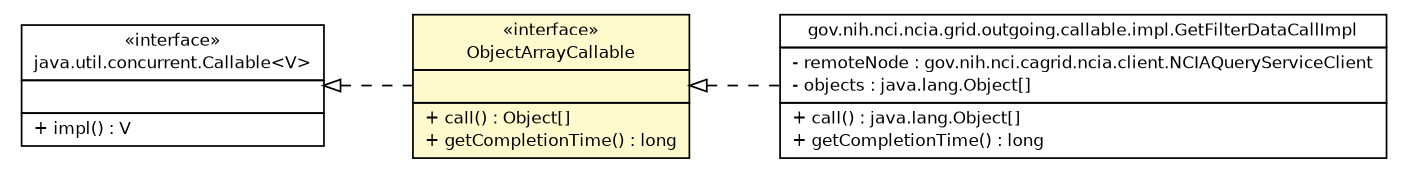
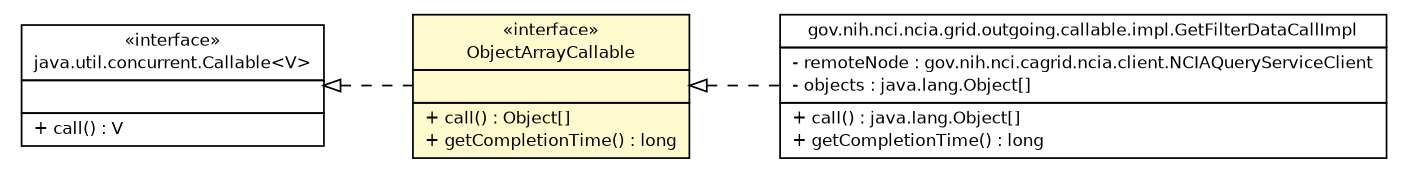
  digraph {
    rankdir=LR
    node [fontcolor=black fontname=Helvetica fontsize=10.0 shape=plaintext]
    edge [arrowtail=empty dir=back fontname=Helvetica fontsize=10 headport=p labelfontname=Helvetica labelfontsize=10 style=dashed tailport=p]
    n1 [label=<<table border="0" cellborder="1" cellspacing="0" cellpadding="2" port="p" bgcolor="lemonChiffon" href="./ObjectArrayCallable.html"> 		<tr><td><table border="0" cellspacing="0" cellpadding="1"> 			<tr><td> &laquo;interface&raquo; </td></tr> 			<tr><td> ObjectArrayCallable </td></tr> 		</table></td></tr> 		<tr><td><table border="0" cellspacing="0" cellpadding="1"> 			<tr><td align="left">  </td></tr> 		</table></td></tr> 		<tr><td><table border="0" cellspacing="0" cellpadding="1"> 			<tr><td align="left"> + call() : Object[] </td></tr> 			<tr><td align="left"> + getCompletionTime() : long </td></tr> 		</table></td></tr> 		</table>>]
    n2 [label=<<table border="0" cellborder="1" cellspacing="0" cellpadding="2" port="p" href="./impl/GetFilterDataCallImpl.html"> 		<tr><td><table border="0" cellspacing="0" cellpadding="1"> 			<tr><td> gov.nih.nci.ncia.grid.outgoing.callable.impl.GetFilterDataCallImpl </td></tr> 		</table></td></tr> 		<tr><td><table border="0" cellspacing="0" cellpadding="1"> 			<tr><td align="left"> - remoteNode : gov.nih.nci.cagrid.ncia.client.NCIAQueryServiceClient </td></tr> 			<tr><td align="left"> - objects : java.lang.Object[] </td></tr> 		</table></td></tr> 		<tr><td><table border="0" cellspacing="0" cellpadding="1"> 			<tr><td align="left"> + call() : java.lang.Object[] </td></tr> 			<tr><td align="left"> + getCompletionTime() : long </td></tr> 		</table></td></tr> 		</table>>]
-   n3 [label=<<table border="0" cellborder="1" cellspacing="0" cellpadding="2" port="p" href="http://java.sun.com/j2se/1.4.2/docs/api/java/util/concurrent/Callable.html"> 		<tr><td><table border="0" cellspacing="0" cellpadding="1"> 			<tr><td> &laquo;interface&raquo; </td></tr> 			<tr><td> java.util.concurrent.Callable&lt;V&gt; </td></tr> 		</table></td></tr> 		<tr><td><table border="0" cellspacing="0" cellpadding="1"> 			<tr><td align="left">  </td></tr> 		</table></td></tr> 		<tr><td><table border="0" cellspacing="0" cellpadding="1"> 			<tr><td align="left"> + impl() : V </td></tr> 		</table></td></tr> 		</table>>]
+   n3 [label=<<table border="0" cellborder="1" cellspacing="0" cellpadding="2" port="p" href="http://java.sun.com/j2se/1.4.2/docs/api/java/util/concurrent/Callable.html"> 		<tr><td><table border="0" cellspacing="0" cellpadding="1"> 			<tr><td> &laquo;interface&raquo; </td></tr> 			<tr><td> java.util.concurrent.Callable&lt;V&gt; </td></tr> 		</table></td></tr> 		<tr><td><table border="0" cellspacing="0" cellpadding="1"> 			<tr><td align="left">  </td></tr> 		</table></td></tr> 		<tr><td><table border="0" cellspacing="0" cellpadding="1"> 			<tr><td align="left"> + call() : V </td></tr> 		</table></td></tr> 		</table>>]
    n1 -> n2
    n3 -> n1
  }
